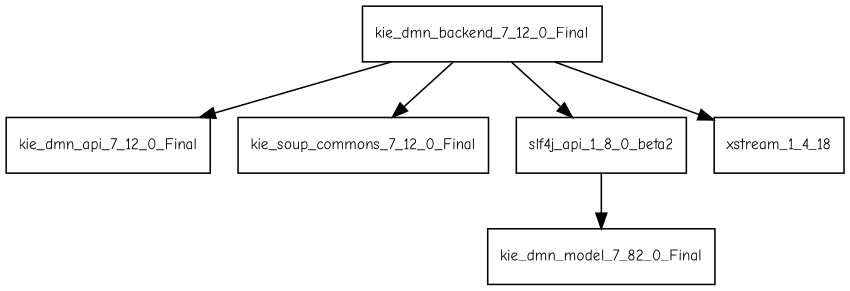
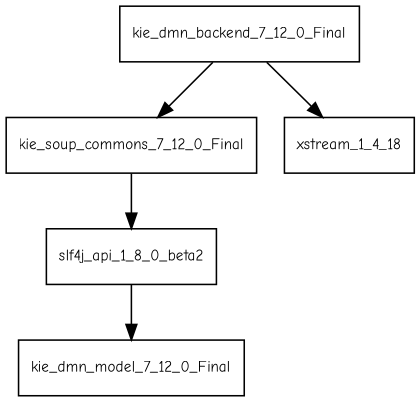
  digraph {
    fontname="Comic Neue"
    node [fontname="Comic Neue" fontsize=10.0 shape=box]
    edge [fontname="Comic Neue"]
    kie_dmn_backend_7_12_0_Final
-   kie_dmn_api_7_12_0_Final
    kie_soup_commons_7_12_0_Final
    slf4j_api_1_8_0_beta2
    n5 [label=xstream_1_4_18]
-   kie_dmn_model_7_12_0_Final [label=kie_dmn_model_7_82_0_Final]
-   kie_dmn_backend_7_12_0_Final -> kie_dmn_api_7_12_0_Final
+   kie_dmn_model_7_12_0_Final
    kie_dmn_backend_7_12_0_Final -> kie_soup_commons_7_12_0_Final
-   kie_dmn_backend_7_12_0_Final -> slf4j_api_1_8_0_beta2
+   kie_soup_commons_7_12_0_Final -> slf4j_api_1_8_0_beta2
    kie_dmn_backend_7_12_0_Final -> n5
    slf4j_api_1_8_0_beta2 -> kie_dmn_model_7_12_0_Final
  }
